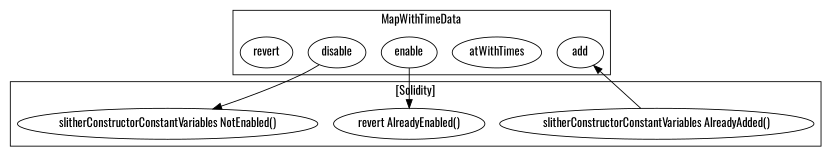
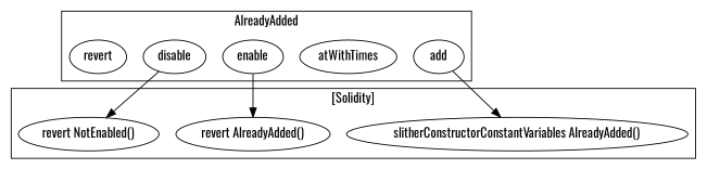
  strict digraph {
    fontname=Oswald
    node [fontname=Oswald]
    edge [fontname=Oswald]
    n1 [label=add]
    n2 [label=atWithTimes]
    n3 [label=enable]
    n4 [label=disable]
    n5 [label=revert]
    n6 [label="slitherConstructorConstantVariables AlreadyAdded()"]
-   "revert AlreadyEnabled()"
-   "revert NotEnabled()" [label="slitherConstructorConstantVariables NotEnabled()"]
+   "revert AlreadyEnabled()" [label="revert AlreadyAdded()"]
+   "revert NotEnabled()"
    subgraph cluster_1 {
-     label=MapWithTimeData
+     label=AlreadyAdded
      n1
      n2
      n3
      n4
      n5
    }
    subgraph cluster_2 {
      label="[Solidity]"
      n6
      "revert AlreadyEnabled()"
      "revert NotEnabled()"
    }
-   n6 -> n1
+   n1 -> n6
    n3 -> "revert AlreadyEnabled()"
    n4 -> "revert NotEnabled()"
  }
